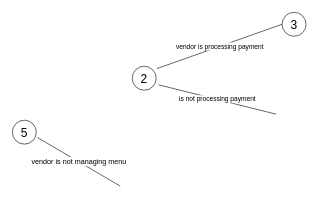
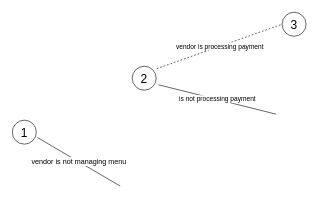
  <mxCell id="0" />
  <mxCell id="1" parent="0" />
- <mxCell id="2" value="5" style="ellipse;whiteSpace=wrap;html=1;aspect=fixed;fontSize=20;" vertex="1" parent="1"><mxGeometry x="20" y="200" width="40" height="40" as="geometry" /></mxCell>
+ <mxCell id="2" value="1" style="ellipse;whiteSpace=wrap;html=1;aspect=fixed;fontSize=20;" vertex="1" parent="1"><mxGeometry x="20" y="200" width="40" height="40" as="geometry" /></mxCell>
  <mxCell id="3" value="vendor is not managing menu" style="endArrow=none;html=1;rounded=0;exitX=1.05;exitY=0.725;exitDx=0;exitDy=0;exitPerimeter=0;fontSize=12;" edge="1" parent="1" source="2"><mxGeometry width="50" height="50" relative="1" as="geometry"><mxPoint x="400" y="230" as="sourcePoint" /><mxPoint x="200" y="310" as="targetPoint" /></mxGeometry></mxCell>
  <mxCell id="4" value="2" style="ellipse;whiteSpace=wrap;html=1;aspect=fixed;fontSize=20;" vertex="1" parent="1"><mxGeometry x="220" y="110" width="40" height="40" as="geometry" /></mxCell>
  <mxCell id="5" value="is not processing payment" style="endArrow=none;html=1;rounded=0;exitX=1.1;exitY=0.775;exitDx=0;exitDy=0;exitPerimeter=0;" edge="1" parent="1" source="4"><mxGeometry width="50" height="50" relative="1" as="geometry"><mxPoint x="400" y="230" as="sourcePoint" /><mxPoint x="460" y="190" as="targetPoint" /></mxGeometry></mxCell>
- <mxCell id="6" value="vendor is processing payment" style="endArrow=none;html=1;rounded=0;exitX=1.025;exitY=0.1;exitDx=0;exitDy=0;exitPerimeter=0;entryX=0;entryY=0.5;entryDx=0;entryDy=0;" edge="1" parent="1" source="4" target="7"><mxGeometry width="50" height="50" relative="1" as="geometry"><mxPoint x="400" y="230" as="sourcePoint" /><mxPoint x="460" y="50" as="targetPoint" /></mxGeometry></mxCell>
+ <mxCell id="6" value="vendor is processing payment" style="endArrow=none;html=1;rounded=0;exitX=1.025;exitY=0.1;exitDx=0;exitDy=0;exitPerimeter=0;entryX=0;entryY=0.5;entryDx=0;entryDy=0;dashed=1;" edge="1" parent="1" source="4" target="7"><mxGeometry width="50" height="50" relative="1" as="geometry"><mxPoint x="400" y="230" as="sourcePoint" /><mxPoint x="460" y="50" as="targetPoint" /></mxGeometry></mxCell>
  <mxCell id="7" value="3" style="ellipse;whiteSpace=wrap;html=1;aspect=fixed;fontSize=20;" vertex="1" parent="1"><mxGeometry x="470" y="20" width="40" height="40" as="geometry" /></mxCell>
